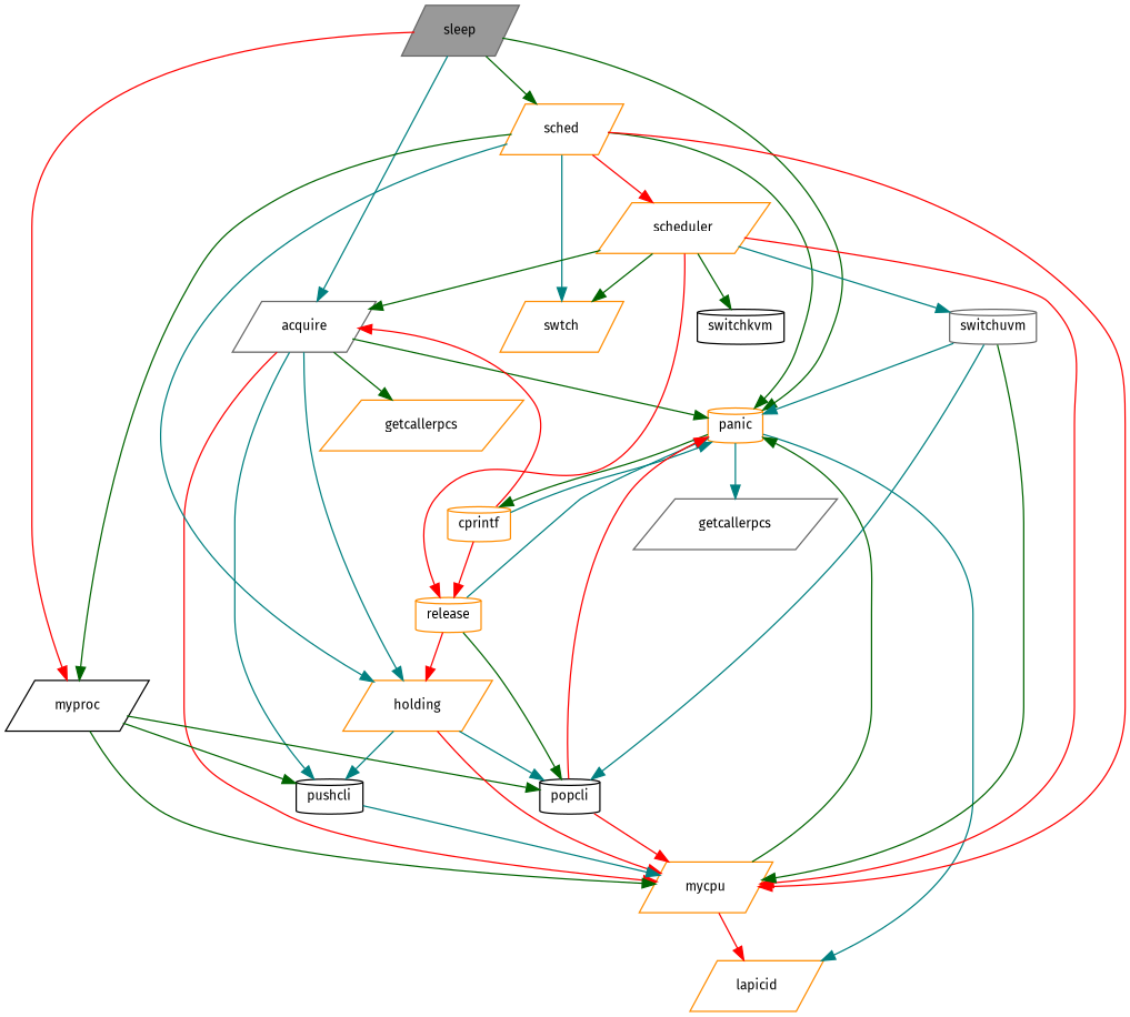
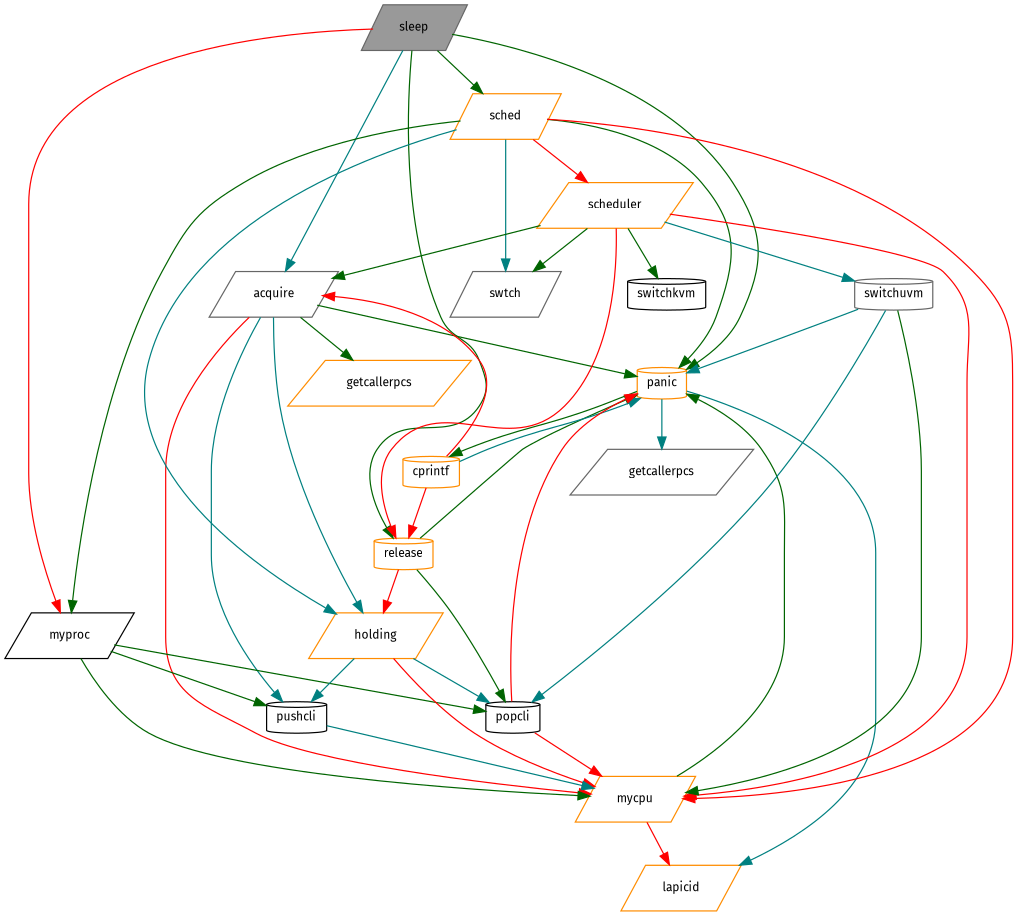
  digraph {
    fontname="Fira Sans"
    rankdir=TB
    node [color=darkorange fillcolor=white fontname="Fira Sans" fontsize=10 shape=parallelogram style=filled]
    edge [color=darkgreen fontname="Fira Sans" fontsize=10 labelfontname=Helvetica labelfontsize=10 style=solid]
    n1 [color=gray40 fillcolor=grey60 fontcolor=black height=0.2 label=sleep width=0.4]
    n2 [color=gray40 height=0.2 label=acquire width=0.4]
    n3 [height=0.2 label=panic shape=cylinder width=0.4]
    n4 [height=0.2 label=release shape=cylinder width=0.4]
    n5 [color=black height=0.2 label=myproc width=0.4]
    n6 [height=0.2 label=sched width=0.4]
    n7 [height=0.2 label=getcallerpcs width=0.4]
    n8 [height=0.2 label=holding width=0.4]
    n9 [height=0.2 label=mycpu width=0.4]
    n10 [color=black height=0.2 label=pushcli shape=cylinder width=0.4]
    n11 [height=0.2 label=lapicid width=0.4]
    n12 [height=0.2 label=cprintf shape=cylinder width=0.4]
    n13 [color=gray40 height=0.2 label=getcallerpcs width=0.4]
    n14 [color=black height=0.2 label=popcli shape=cylinder width=0.4]
    n15 [height=0.2 label=scheduler width=0.4]
-   n16 [height=0.2 label=swtch width=0.4]
+   n16 [color=gray40 height=0.2 label=swtch width=0.4]
    n17 [color=black height=0.2 label=switchkvm shape=cylinder width=0.4]
    n18 [color=gray40 height=0.2 label=switchuvm shape=cylinder width=0.4]
    n1 -> n2 [color=teal]
    n1 -> n3
+   n1 -> n4
    n1 -> n5 [color=red]
    n1 -> n6
    n2 -> n3
    n2 -> n7
    n2 -> n8 [color=teal]
    n2 -> n9 [color=red]
    n2 -> n10 [color=teal]
    n3 -> n11 [color=teal]
    n3 -> n12
    n3 -> n13 [color=teal]
-   n4 -> n3 [color=teal]
+   n4 -> n3
    n4 -> n8 [color=red]
    n4 -> n14
    n5 -> n9
    n5 -> n10
    n5 -> n14
    n6 -> n3
    n6 -> n5
    n6 -> n8 [color=teal]
    n6 -> n9 [color=red]
    n6 -> n15 [color=red]
    n6 -> n16 [color=teal]
    n8 -> n9 [color=red]
    n8 -> n10 [color=teal]
    n8 -> n14 [color=teal]
    n9 -> n3
    n9 -> n11 [color=red]
    n10 -> n9 [color=teal]
    n12 -> n2 [color=red]
    n12 -> n3 [color=teal]
    n12 -> n4 [color=red]
    n14 -> n3 [color=red]
    n14 -> n9 [color=red]
    n15 -> n2
    n15 -> n4 [color=red]
    n15 -> n9 [color=red]
    n15 -> n16
    n15 -> n17
    n15 -> n18 [color=teal]
    n18 -> n3 [color=teal]
    n18 -> n9
    n18 -> n14 [color=teal]
  }
